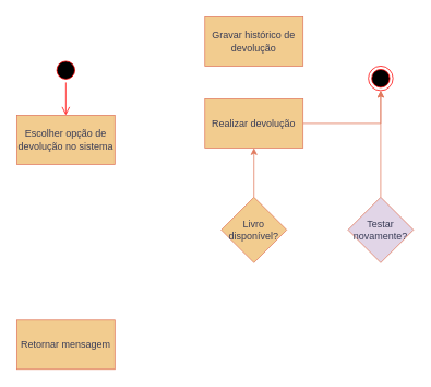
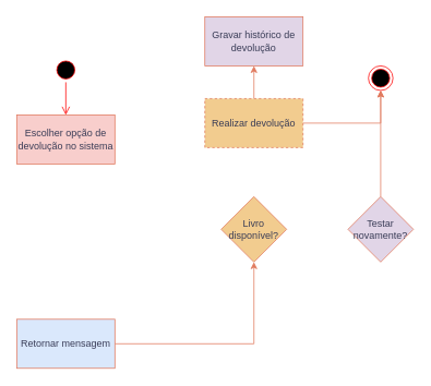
  <mxCell id="0" />
  <mxCell id="1" parent="0" />
  <mxCell id="2" style="edgeStyle=orthogonalEdgeStyle;rounded=0;orthogonalLoop=1;jettySize=auto;html=1;strokeColor=#E07A5F;fontColor=#393C56;fillColor=#F2CC8F;" edge="1" parent="1" source="3" target="6"><mxGeometry relative="1" as="geometry" /></mxCell>
  <mxCell id="3" value="Testar novamente?" style="rhombus;whiteSpace=wrap;html=1;labelBackgroundColor=none;fillColor=#e1d5e7;strokeColor=#E07A5F;fontColor=#393C56;" vertex="1" parent="1"><mxGeometry x="425" y="240" width="80" height="80" as="geometry" /></mxCell>
  <mxCell id="4" value="" style="ellipse;html=1;shape=startState;fillColor=#000000;strokeColor=#ff0000;fontColor=#393C56;" vertex="1" parent="1"><mxGeometry x="65" y="70" width="30" height="30" as="geometry" /></mxCell>
  <mxCell id="5" value="" style="edgeStyle=orthogonalEdgeStyle;html=1;verticalAlign=bottom;endArrow=open;endSize=8;strokeColor=#ff0000;rounded=0;fontColor=#393C56;fillColor=#F2CC8F;entryX=0.5;entryY=0;entryDx=0;entryDy=0;" edge="1" source="4" parent="1" target="7"><mxGeometry relative="1" as="geometry"><mxPoint x="80" y="160" as="targetPoint" /></mxGeometry></mxCell>
  <mxCell id="6" value="" style="ellipse;html=1;shape=endState;fillColor=#000000;strokeColor=#ff0000;fontColor=#393C56;" vertex="1" parent="1"><mxGeometry x="450" y="80" width="30" height="30" as="geometry" /></mxCell>
- <mxCell id="7" value="Escolher opção de devolução no sistema" style="rounded=0;whiteSpace=wrap;html=1;strokeColor=#E07A5F;fontColor=#393C56;fillColor=#F2CC8F;" vertex="1" parent="1"><mxGeometry x="20" y="140" width="120" height="60" as="geometry" /></mxCell>
- <mxCell id="9" value="Retornar mensagem" style="rounded=0;whiteSpace=wrap;html=1;strokeColor=#E07A5F;fontColor=#393C56;fillColor=#F2CC8F;" vertex="1" parent="1"><mxGeometry x="20" y="390" width="120" height="60" as="geometry" /></mxCell>
- <mxCell id="10" value="" style="edgeStyle=orthogonalEdgeStyle;rounded=0;orthogonalLoop=1;jettySize=auto;html=1;strokeColor=#E07A5F;fontColor=#393C56;fillColor=#F2CC8F;" edge="1" parent="1" source="11" target="14"><mxGeometry relative="1" as="geometry" /></mxCell>
+ <mxCell id="7" value="Escolher opção de devolução no sistema" style="rounded=0;whiteSpace=wrap;html=1;strokeColor=#E07A5F;fontColor=#393C56;fillColor=#f8cecc;" vertex="1" parent="1"><mxGeometry x="20" y="140" width="120" height="60" as="geometry" /></mxCell>
+ <mxCell id="8" style="edgeStyle=orthogonalEdgeStyle;rounded=0;orthogonalLoop=1;jettySize=auto;html=1;strokeColor=#E07A5F;fontColor=#393C56;fillColor=#F2CC8F;" edge="1" parent="1" source="9" target="11"><mxGeometry relative="1" as="geometry" /></mxCell>
+ <mxCell id="9" value="Retornar mensagem" style="rounded=0;whiteSpace=wrap;html=1;strokeColor=#E07A5F;fontColor=#393C56;fillColor=#dae8fc;" vertex="1" parent="1"><mxGeometry x="20" y="390" width="120" height="60" as="geometry" /></mxCell>
  <mxCell id="11" value="Livro disponível?" style="rhombus;whiteSpace=wrap;html=1;labelBackgroundColor=none;fillColor=#F2CC8F;strokeColor=#E07A5F;fontColor=#393C56;" vertex="1" parent="1"><mxGeometry x="270" y="240" width="80" height="80" as="geometry" /></mxCell>
  <mxCell id="12" style="edgeStyle=orthogonalEdgeStyle;rounded=0;orthogonalLoop=1;jettySize=auto;html=1;entryX=0.5;entryY=1;entryDx=0;entryDy=0;strokeColor=#E07A5F;fontColor=#393C56;fillColor=#F2CC8F;" edge="1" parent="1" source="14" target="6"><mxGeometry relative="1" as="geometry" /></mxCell>
- <mxCell id="14" value="Realizar devolução" style="rounded=0;whiteSpace=wrap;html=1;strokeColor=#E07A5F;fontColor=#393C56;fillColor=#F2CC8F;" vertex="1" parent="1"><mxGeometry x="250" y="120" width="120" height="60" as="geometry" /></mxCell>
- <mxCell id="15" value="Gravar histórico de devolução" style="rounded=0;whiteSpace=wrap;html=1;strokeColor=#E07A5F;fontColor=#393C56;fillColor=#F2CC8F;" vertex="1" parent="1"><mxGeometry x="250" y="20" width="120" height="60" as="geometry" /></mxCell>
+ <mxCell id="13" value="" style="edgeStyle=orthogonalEdgeStyle;rounded=0;orthogonalLoop=1;jettySize=auto;html=1;strokeColor=#E07A5F;fontColor=#393C56;fillColor=#F2CC8F;" edge="1" parent="1" source="14" target="15"><mxGeometry relative="1" as="geometry" /></mxCell>
+ <mxCell id="14" value="Realizar devolução" style="rounded=0;whiteSpace=wrap;html=1;strokeColor=#E07A5F;fontColor=#393C56;fillColor=#F2CC8F;dashed=1;" vertex="1" parent="1"><mxGeometry x="250" y="120" width="120" height="60" as="geometry" /></mxCell>
+ <mxCell id="15" value="Gravar histórico de devolução" style="rounded=0;whiteSpace=wrap;html=1;strokeColor=#E07A5F;fontColor=#393C56;fillColor=#e1d5e7;" vertex="1" parent="1"><mxGeometry x="250" y="20" width="120" height="60" as="geometry" /></mxCell>
